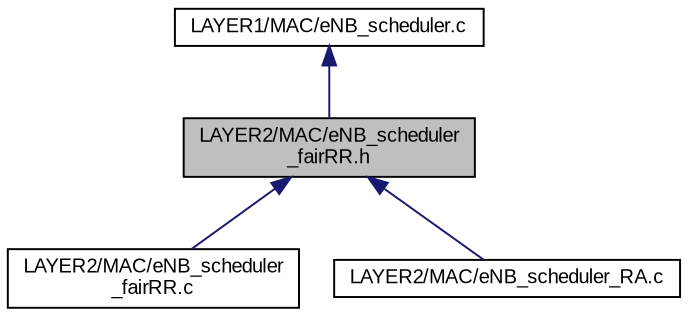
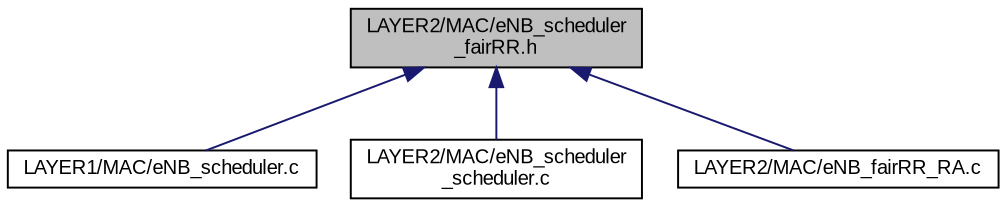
  digraph {
    fontname="Liberation Sans"
    node [color=black fillcolor=white fontname="Liberation Sans" fontsize=10 shape=record style=filled]
    edge [color=midnightblue dir=back fontname="Liberation Sans" fontsize=10 labelfontname=Helvetica labelfontsize=10 style=solid]
    n1 [fillcolor=grey75 fontcolor=black height=0.2 label="LAYER2/MAC/eNB_scheduler\l_fairRR.h" width=0.4]
    n2 [height=0.2 label="LAYER1/MAC/eNB_scheduler.c" width=0.4]
-   n3 [height=0.2 label="LAYER2/MAC/eNB_scheduler\l_fairRR.c" width=0.4]
-   n4 [height=0.2 label="LAYER2/MAC/eNB_scheduler_RA.c" width=0.4]
-   n2 -> n1
+   n3 [height=0.2 label="LAYER2/MAC/eNB_scheduler\l_scheduler.c" width=0.4]
+   n4 [height=0.2 label="LAYER2/MAC/eNB_fairRR_RA.c" width=0.4]
+   n1 -> n2
    n1 -> n3
    n1 -> n4
  }
